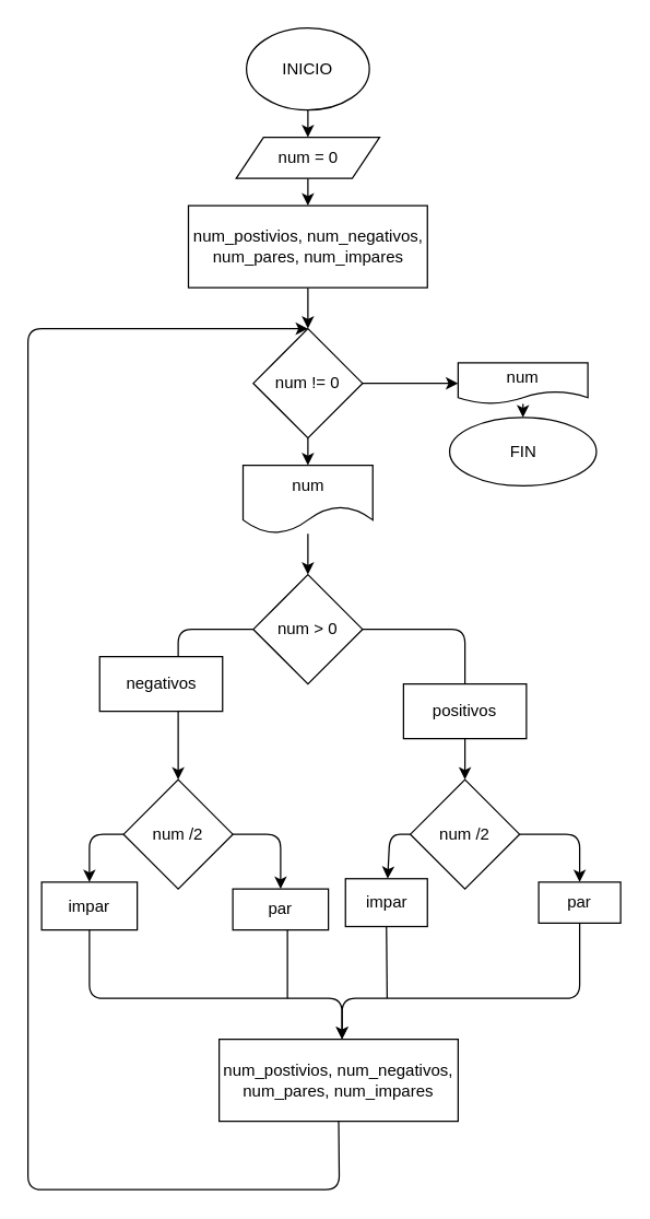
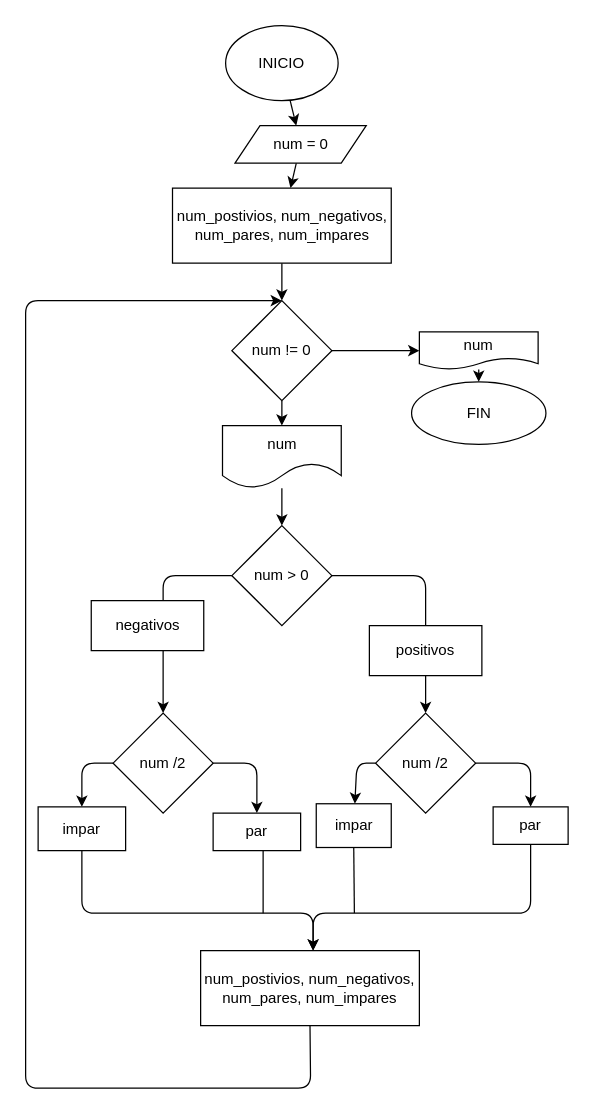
  <mxCell id="0" />
  <mxCell id="1" parent="0" />
  <mxCell id="2" value="" style="edgeStyle=none;html=1;" edge="1" parent="1" source="3" target="5"><mxGeometry relative="1" as="geometry" /></mxCell>
  <mxCell id="3" value="INICIO" style="ellipse;whiteSpace=wrap;html=1;" vertex="1" parent="1"><mxGeometry x="180" y="20" width="90" height="60" as="geometry" /></mxCell>
  <mxCell id="4" value="" style="edgeStyle=none;html=1;" edge="1" parent="1" source="5" target="7"><mxGeometry relative="1" as="geometry" /></mxCell>
- <mxCell id="5" value="num = 0" style="shape=parallelogram;perimeter=parallelogramPerimeter;whiteSpace=wrap;html=1;fixedSize=1;" vertex="1" parent="1"><mxGeometry x="172.5" y="100" width="105" height="30" as="geometry" /></mxCell>
+ <mxCell id="5" value="num = 0" style="shape=parallelogram;perimeter=parallelogramPerimeter;whiteSpace=wrap;html=1;fixedSize=1;" vertex="1" parent="1"><mxGeometry x="187.5" y="100" width="105" height="30" as="geometry" /></mxCell>
  <mxCell id="6" value="" style="edgeStyle=none;html=1;" edge="1" parent="1" source="7" target="10"><mxGeometry relative="1" as="geometry" /></mxCell>
  <mxCell id="7" value="num_postivios, num_negativos, num_pares, num_impares" style="whiteSpace=wrap;html=1;" vertex="1" parent="1"><mxGeometry x="137.5" y="150" width="175" height="60" as="geometry" /></mxCell>
  <mxCell id="8" value="" style="edgeStyle=none;html=1;" edge="1" parent="1" source="10" target="12"><mxGeometry relative="1" as="geometry" /></mxCell>
  <mxCell id="9" value="" style="edgeStyle=none;html=1;" edge="1" parent="1" source="10" target="35"><mxGeometry relative="1" as="geometry" /></mxCell>
  <mxCell id="10" value="num != 0" style="rhombus;whiteSpace=wrap;html=1;" vertex="1" parent="1"><mxGeometry x="185" y="240" width="80" height="80" as="geometry" /></mxCell>
  <mxCell id="11" value="" style="edgeStyle=none;html=1;" edge="1" parent="1" source="12" target="15"><mxGeometry relative="1" as="geometry" /></mxCell>
  <mxCell id="12" value="num" style="shape=document;whiteSpace=wrap;html=1;boundedLbl=1;size=0.4;" vertex="1" parent="1"><mxGeometry x="177.5" y="340" width="95" height="50" as="geometry" /></mxCell>
  <mxCell id="13" value="" style="edgeStyle=none;html=1;" edge="1" parent="1" source="15" target="18"><mxGeometry relative="1" as="geometry"><Array as="points"><mxPoint x="340" y="460" /></Array></mxGeometry></mxCell>
  <mxCell id="14" value="" style="edgeStyle=none;html=1;" edge="1" parent="1" source="15" target="21"><mxGeometry relative="1" as="geometry"><Array as="points"><mxPoint x="130" y="460" /></Array></mxGeometry></mxCell>
  <mxCell id="15" value="num &amp;gt; 0" style="rhombus;whiteSpace=wrap;html=1;" vertex="1" parent="1"><mxGeometry x="185" y="420" width="80" height="80" as="geometry" /></mxCell>
  <mxCell id="16" value="" style="edgeStyle=none;html=1;" edge="1" parent="1" source="18" target="24"><mxGeometry relative="1" as="geometry"><Array as="points"><mxPoint x="285" y="610" /></Array></mxGeometry></mxCell>
  <mxCell id="17" value="" style="edgeStyle=none;html=1;" edge="1" parent="1" source="18" target="25"><mxGeometry relative="1" as="geometry"><Array as="points"><mxPoint x="424" y="610" /></Array></mxGeometry></mxCell>
  <mxCell id="18" value="num /2" style="rhombus;whiteSpace=wrap;html=1;" vertex="1" parent="1"><mxGeometry x="300" y="570" width="80" height="80" as="geometry" /></mxCell>
  <mxCell id="19" value="" style="edgeStyle=none;html=1;" edge="1" parent="1" source="21" target="22"><mxGeometry relative="1" as="geometry"><Array as="points"><mxPoint x="205" y="610" /></Array></mxGeometry></mxCell>
  <mxCell id="20" value="" style="edgeStyle=none;html=1;" edge="1" parent="1" source="21" target="23"><mxGeometry relative="1" as="geometry"><Array as="points"><mxPoint x="65" y="610" /></Array></mxGeometry></mxCell>
  <mxCell id="21" value="&lt;span&gt;num /2&lt;/span&gt;" style="rhombus;whiteSpace=wrap;html=1;" vertex="1" parent="1"><mxGeometry x="90" y="570" width="80" height="80" as="geometry" /></mxCell>
  <mxCell id="22" value="par" style="whiteSpace=wrap;html=1;" vertex="1" parent="1"><mxGeometry x="170" y="650" width="70" height="30" as="geometry" /></mxCell>
  <mxCell id="23" value="impar" style="whiteSpace=wrap;html=1;" vertex="1" parent="1"><mxGeometry x="30" y="645" width="70" height="35" as="geometry" /></mxCell>
  <mxCell id="24" value="impar" style="whiteSpace=wrap;html=1;" vertex="1" parent="1"><mxGeometry x="252.5" y="642.5" width="60" height="35" as="geometry" /></mxCell>
  <mxCell id="25" value="par" style="whiteSpace=wrap;html=1;" vertex="1" parent="1"><mxGeometry x="394" y="645" width="60" height="30" as="geometry" /></mxCell>
  <mxCell id="26" value="negativos" style="rounded=0;whiteSpace=wrap;html=1;" vertex="1" parent="1"><mxGeometry x="72.5" y="480" width="90" height="40" as="geometry" /></mxCell>
  <mxCell id="27" value="positivos" style="rounded=0;whiteSpace=wrap;html=1;" vertex="1" parent="1"><mxGeometry x="295" y="500" width="90" height="40" as="geometry" /></mxCell>
  <mxCell id="28" value="" style="endArrow=classic;html=1;exitX=0.5;exitY=1;exitDx=0;exitDy=0;" edge="1" parent="1" source="23"><mxGeometry width="50" height="50" relative="1" as="geometry"><mxPoint x="160" y="730" as="sourcePoint" /><mxPoint x="250" y="760" as="targetPoint" /><Array as="points"><mxPoint x="65" y="730" /><mxPoint x="250" y="730" /></Array></mxGeometry></mxCell>
  <mxCell id="29" value="" style="endArrow=none;html=1;" edge="1" parent="1"><mxGeometry width="50" height="50" relative="1" as="geometry"><mxPoint x="210" y="730" as="sourcePoint" /><mxPoint x="210" y="680" as="targetPoint" /></mxGeometry></mxCell>
  <mxCell id="30" value="" style="endArrow=classic;html=1;exitX=0.5;exitY=1;exitDx=0;exitDy=0;" edge="1" parent="1" source="25"><mxGeometry width="50" height="50" relative="1" as="geometry"><mxPoint x="160" y="730" as="sourcePoint" /><mxPoint x="250" y="760" as="targetPoint" /><Array as="points"><mxPoint x="424" y="730" /><mxPoint x="250" y="730" /></Array></mxGeometry></mxCell>
  <mxCell id="31" value="" style="endArrow=none;html=1;exitX=0.5;exitY=1;exitDx=0;exitDy=0;" edge="1" parent="1" source="24"><mxGeometry width="50" height="50" relative="1" as="geometry"><mxPoint x="160" y="730" as="sourcePoint" /><mxPoint x="283" y="730" as="targetPoint" /></mxGeometry></mxCell>
  <mxCell id="32" value="num_postivios, num_negativos, num_pares, num_impares" style="whiteSpace=wrap;html=1;" vertex="1" parent="1"><mxGeometry x="160" y="760" width="175" height="60" as="geometry" /></mxCell>
  <mxCell id="33" value="" style="endArrow=classic;html=1;exitX=0.5;exitY=1;exitDx=0;exitDy=0;entryX=0.5;entryY=0;entryDx=0;entryDy=0;" edge="1" parent="1" source="32" target="10"><mxGeometry width="50" height="50" relative="1" as="geometry"><mxPoint x="160" y="720" as="sourcePoint" /><mxPoint x="140" y="330" as="targetPoint" /><Array as="points"><mxPoint x="248" y="870" /><mxPoint x="20" y="870" /><mxPoint x="20" y="240" /></Array></mxGeometry></mxCell>
  <mxCell id="34" value="" style="edgeStyle=none;html=1;" edge="1" parent="1" source="35" target="36"><mxGeometry relative="1" as="geometry" /></mxCell>
  <mxCell id="35" value="num" style="shape=document;whiteSpace=wrap;html=1;boundedLbl=1;" vertex="1" parent="1"><mxGeometry x="335" y="265" width="95" height="30" as="geometry" /></mxCell>
  <mxCell id="36" value="FIN" style="ellipse;whiteSpace=wrap;html=1;" vertex="1" parent="1"><mxGeometry x="328.75" y="305" width="107.5" height="50" as="geometry" /></mxCell>
